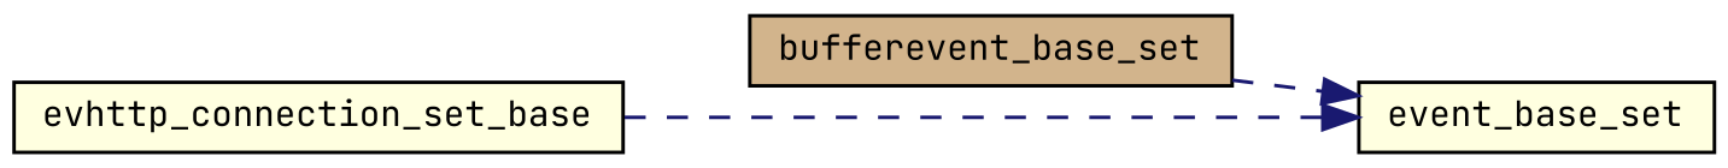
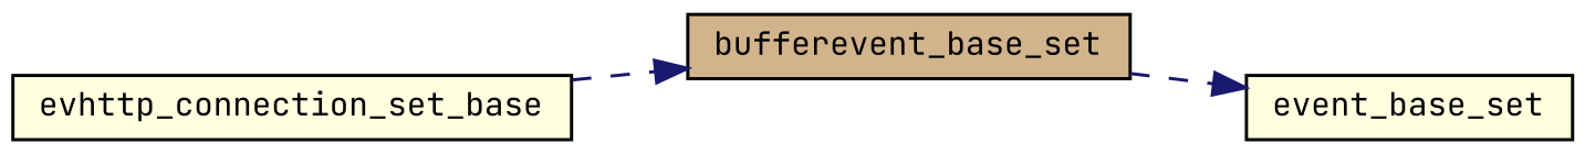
  digraph {
    fontname="JetBrains Mono"
    rankdir=LR
    node [color=black fillcolor=lightyellow fontname="JetBrains Mono" fontsize=10 shape=record style=filled]
    edge [color=midnightblue fontname="JetBrains Mono" fontsize=10 labelfontname=Helvetica labelfontsize=10 style=dashed]
    n1 [height=0.2 label=evhttp_connection_set_base width=0.4]
    n2 [fillcolor=tan height=0.2 label=bufferevent_base_set width=0.4]
    n3 [height=0.2 label=event_base_set width=0.4]
-   n1 -> n3
+   n1 -> n2
    n2 -> n3
  }
